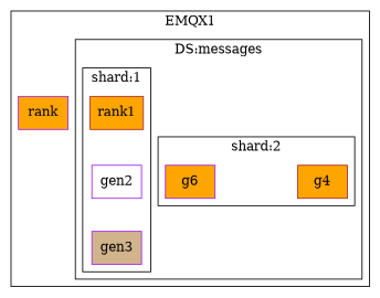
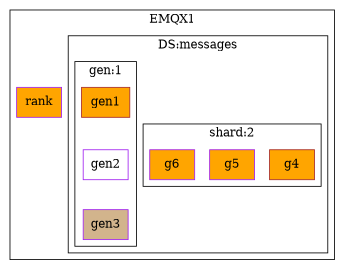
  digraph {
    node [color=purple fillcolor=orange shape=rectangle style=filled]
    edge [style=invis]
-   n1 [color=brown label=rank1]
+   n1 [color=brown label=gen1]
    n2 [fillcolor=white label=gen2]
    n3 [fillcolor=tan label=gen3]
    g4 [color=brown]
+   g5
    g6
    rank
    subgraph cluster_1 {
      label=EMQX1
      rankdir=TB
      rank
      subgraph cluster_2 {
        label="DS:messages"
        rankdir=LR
        subgraph cluster_3 {
-         label="shard:1"
+         label="gen:1"
          rank=same
          rankdir=LR
          n1
          n2
          n3
        }
        subgraph cluster_4 {
          label="shard:2"
          rankdir=LR
          g4
+         g5
          g6
        }
      }
    }
    n1 -> n2
    n1 -> g4
    n2 -> n3
  }
